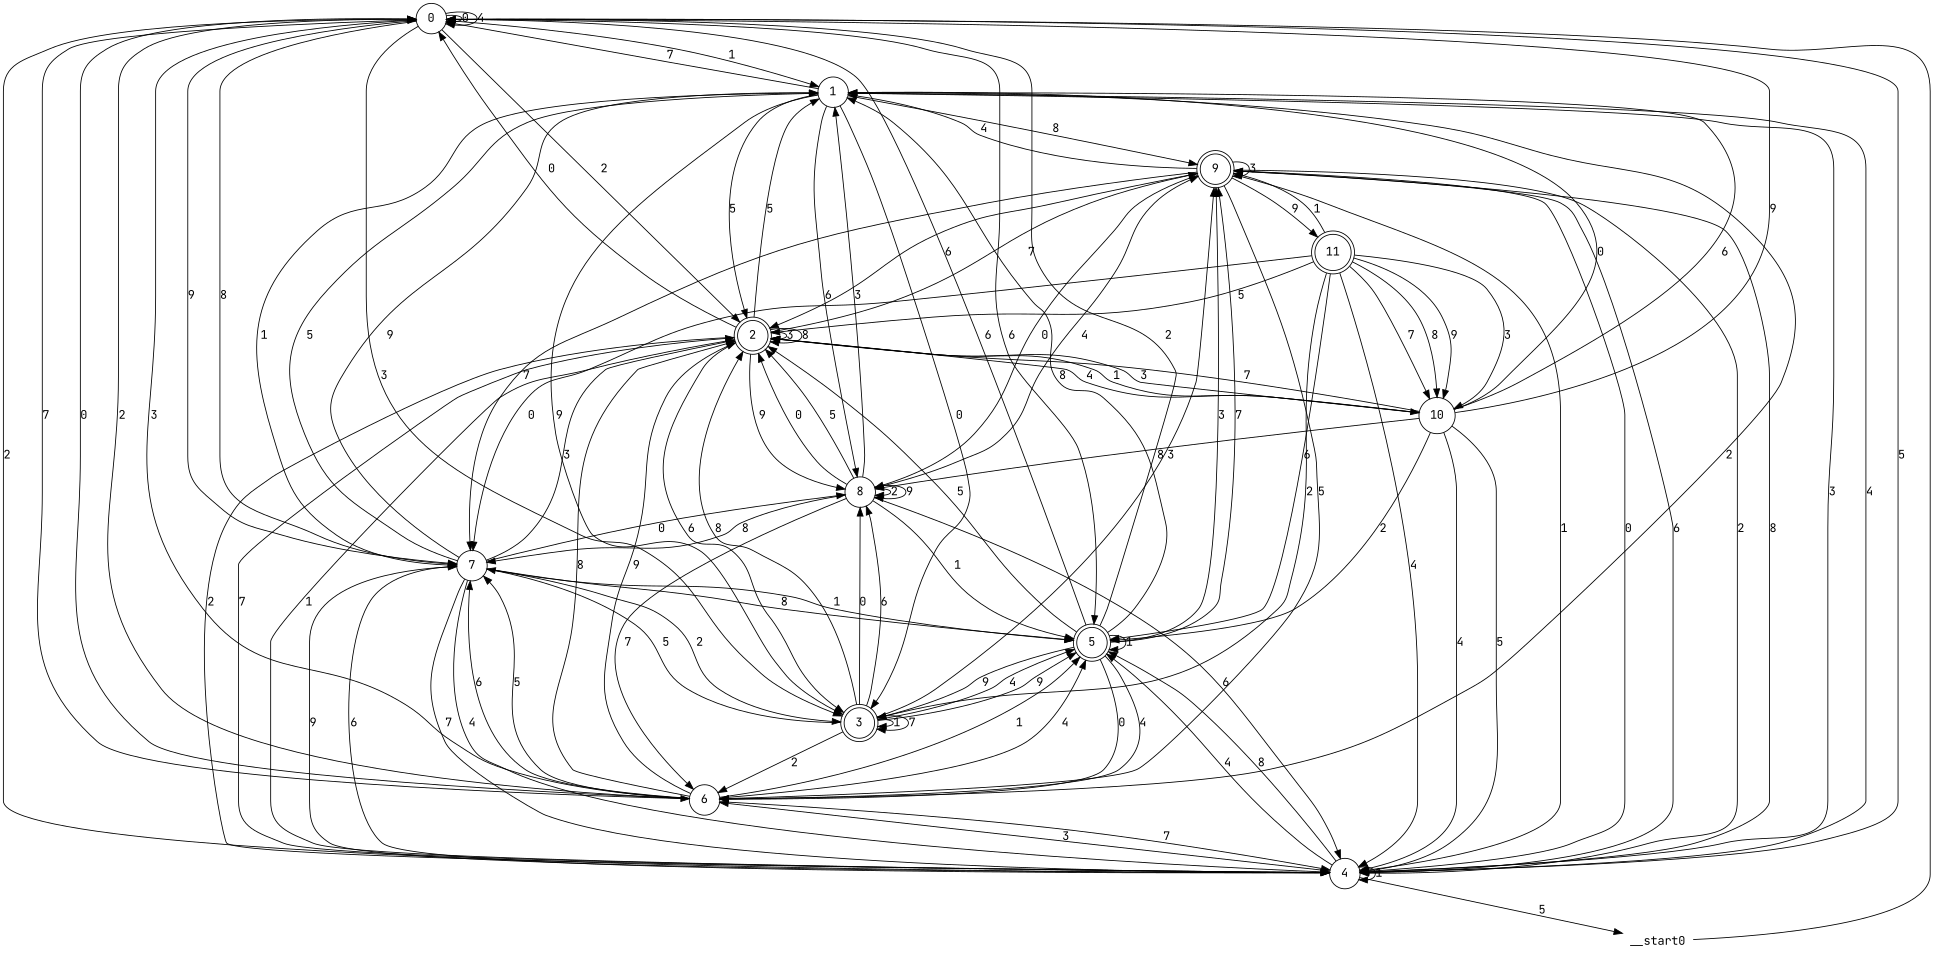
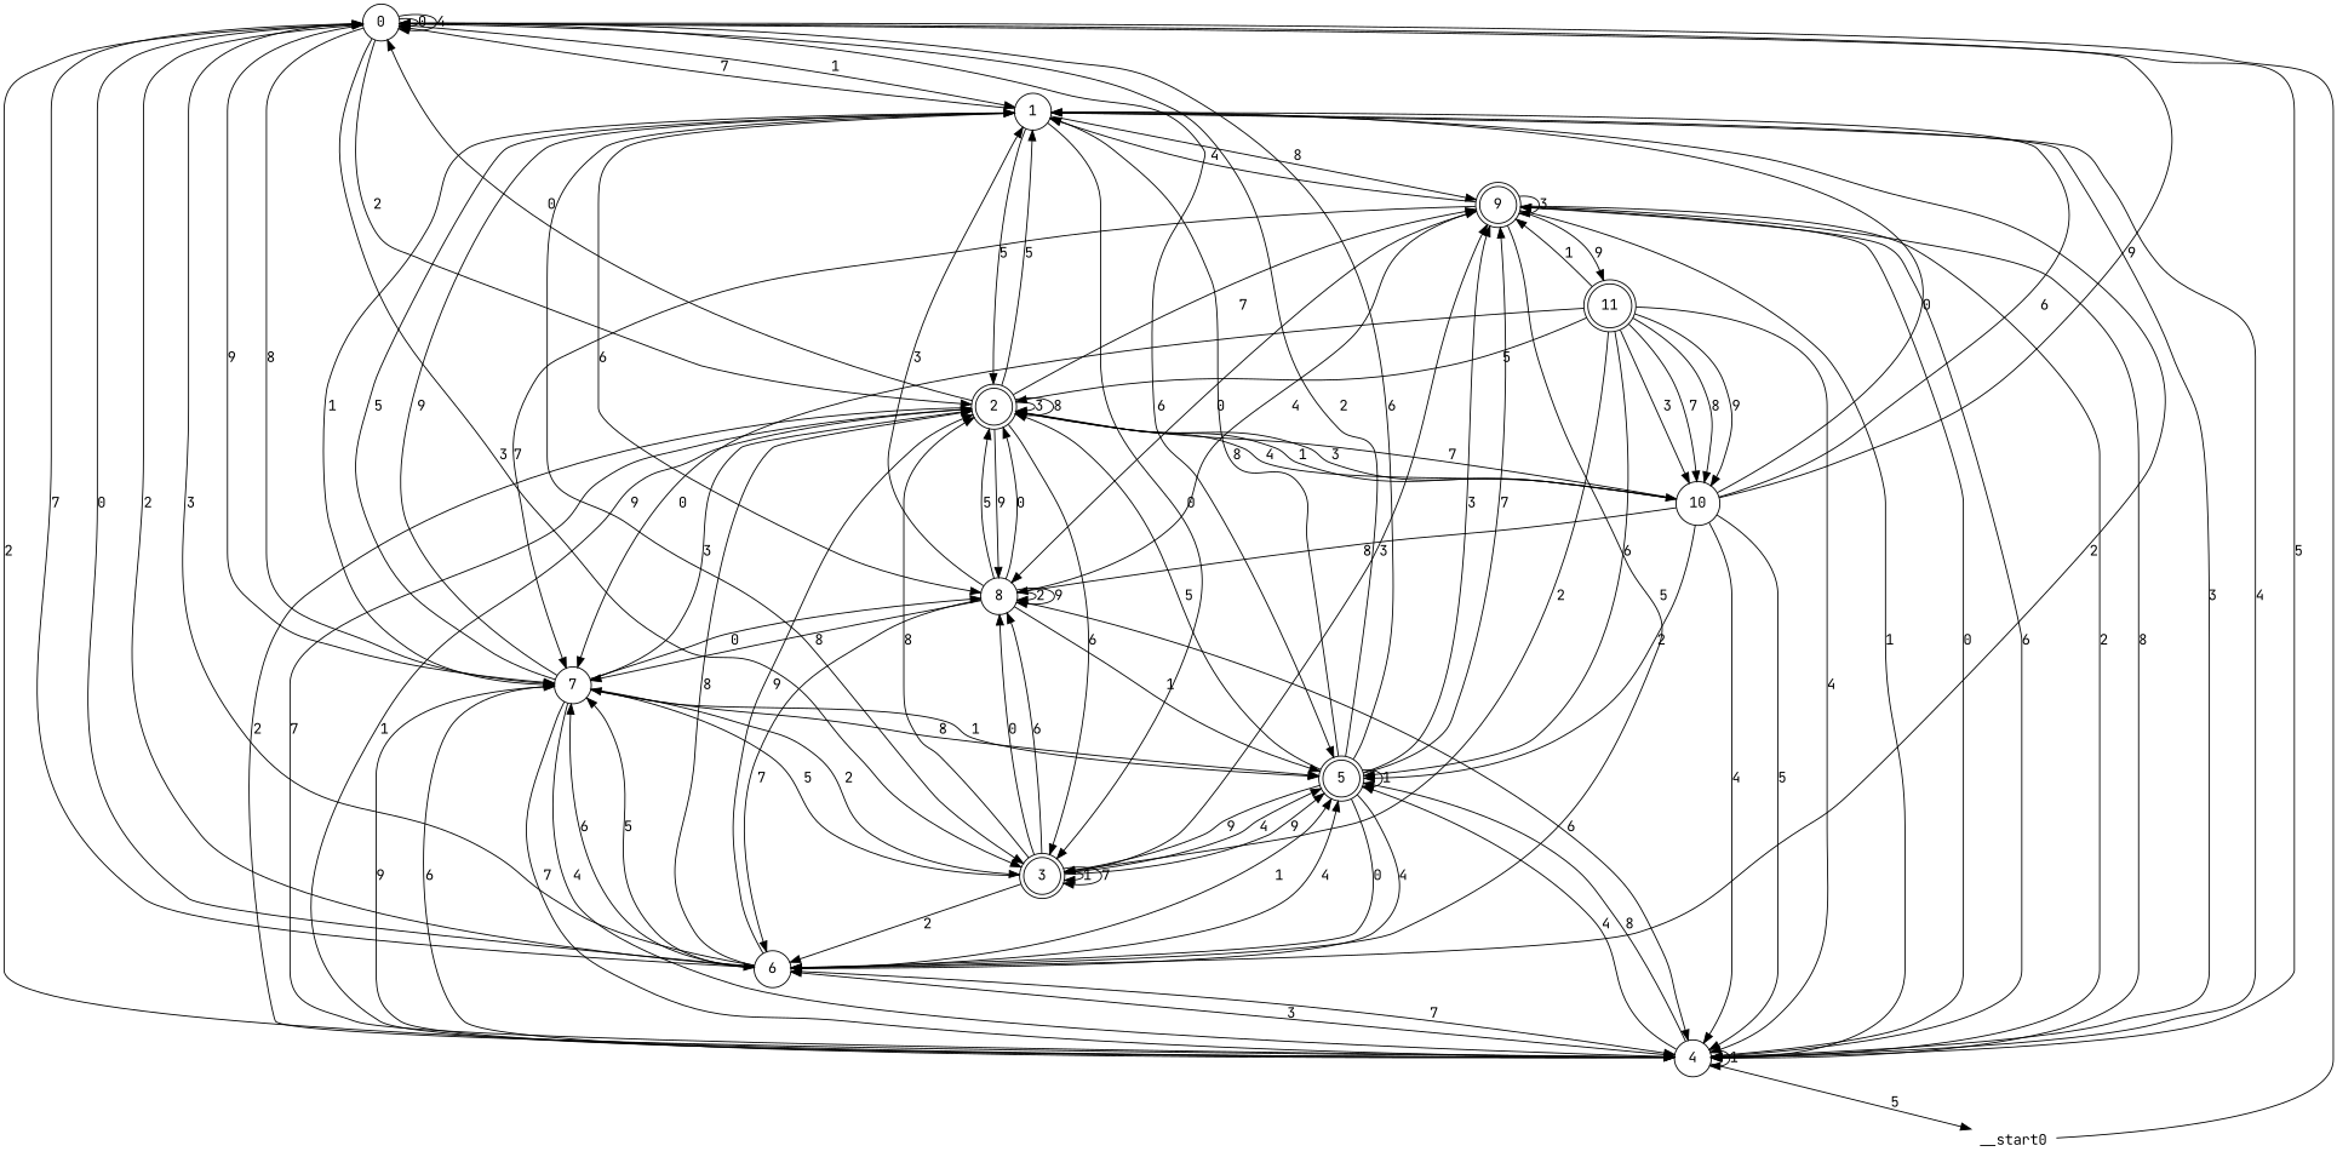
  digraph {
    fontname="JetBrains Mono"
    node [fontname="JetBrains Mono" shape=circle]
    edge [fontname="JetBrains Mono"]
    n1 [label=0]
    n2 [label=1]
    n3 [label=2 shape=doublecircle]
    n4 [label=3 shape=doublecircle]
    n5 [label=4]
    n6 [label=5 shape=doublecircle]
    n7 [label=6]
    n8 [label=7]
    n9 [label=8]
    n10 [label=9 shape=doublecircle]
    n11 [label=10]
    __start0 [height=0 shape=none width=0]
    n13 [label=11 shape=doublecircle]
    n1 -> n1 [label=0]
    n1 -> n1 [label=4]
    n1 -> n2 [label=1]
    n1 -> n3 [label=2]
    n1 -> n4 [label=3]
    n1 -> n5 [label=5]
    n1 -> n6 [label=6]
    n1 -> n7 [label=7]
    n1 -> n8 [label=8]
    n1 -> n8 [label=9]
    n2 -> n1 [label=7]
    n2 -> n3 [label=5]
    n2 -> n4 [label=0]
    n2 -> n4 [label=9]
    n2 -> n5 [label=3]
    n2 -> n5 [label=4]
    n2 -> n7 [label=2]
    n2 -> n8 [label=1]
    n2 -> n9 [label=6]
    n2 -> n10 [label=8]
    n3 -> n1 [label=0]
    n3 -> n2 [label=5]
    n3 -> n3 [label=3]
    n3 -> n3 [label=8]
    n3 -> n4 [label=6]
    n3 -> n5 [label=1]
    n3 -> n5 [label=2]
    n3 -> n9 [label=9]
    n3 -> n10 [label=7]
    n3 -> n11 [label=4]
    n4 -> n3 [label=8]
    n4 -> n4 [label=1]
    n4 -> n4 [label=7]
    n4 -> n6 [label=4]
    n4 -> n6 [label=9]
    n4 -> n7 [label=2]
    n4 -> n8 [label=5]
    n4 -> n9 [label=0]
    n4 -> n9 [label=6]
    n4 -> n10 [label=3]
    n5 -> n1 [label=2]
    n5 -> n3 [label=7]
    n5 -> n5 [label=1]
    n5 -> n6 [label=4]
    n5 -> n6 [label=8]
    n5 -> n7 [label=3]
    n5 -> n8 [label=9]
    n5 -> n10 [label=0]
    n5 -> n10 [label=6]
    n5 -> __start0 [label=5]
    n6 -> n1 [label=2]
    n6 -> n1 [label=6]
    n6 -> n2 [label=8]
    n6 -> n3 [label=5]
    n6 -> n4 [label=9]
    n6 -> n6 [label=1]
    n6 -> n7 [label=0]
    n6 -> n7 [label=4]
    n6 -> n10 [label=3]
    n6 -> n10 [label=7]
    n7 -> n1 [label=0]
    n7 -> n1 [label=2]
    n7 -> n1 [label=3]
    n7 -> n3 [label=8]
    n7 -> n3 [label=9]
    n7 -> n5 [label=7]
    n7 -> n6 [label=1]
    n7 -> n6 [label=4]
    n7 -> n8 [label=5]
    n7 -> n8 [label=6]
    n8 -> n2 [label=5]
    n8 -> n2 [label=9]
    n8 -> n3 [label=3]
    n8 -> n4 [label=2]
    n8 -> n5 [label=4]
    n8 -> n5 [label=6]
    n8 -> n5 [label=7]
    n8 -> n6 [label=1]
    n8 -> n6 [label=8]
    n8 -> n9 [label=0]
    n9 -> n2 [label=3]
    n9 -> n3 [label=0]
    n9 -> n3 [label=5]
    n9 -> n5 [label=6]
    n9 -> n6 [label=1]
    n9 -> n7 [label=7]
    n9 -> n8 [label=8]
    n9 -> n9 [label=2]
    n9 -> n9 [label=9]
    n9 -> n10 [label=4]
    n10 -> n2 [label=4]
-   n10 -> n3 [label=6]
    n10 -> n5 [label=1]
    n10 -> n5 [label=2]
    n10 -> n5 [label=8]
    n10 -> n7 [label=5]
    n10 -> n8 [label=7]
    n10 -> n9 [label=0]
    n10 -> n10 [label=3]
    n10 -> n13 [label=9]
    n11 -> n1 [label=9]
    n11 -> n2 [label=0]
    n11 -> n2 [label=6]
    n11 -> n3 [label=1]
    n11 -> n3 [label=3]
    n11 -> n3 [label=7]
    n11 -> n5 [label=4]
    n11 -> n5 [label=5]
    n11 -> n6 [label=2]
    n11 -> n9 [label=8]
    __start0 -> n1
    n13 -> n3 [label=5]
    n13 -> n4 [label=2]
    n13 -> n5 [label=4]
    n13 -> n6 [label=6]
    n13 -> n8 [label=0]
    n13 -> n10 [label=1]
    n13 -> n11 [label=3]
    n13 -> n11 [label=7]
    n13 -> n11 [label=8]
    n13 -> n11 [label=9]
  }
